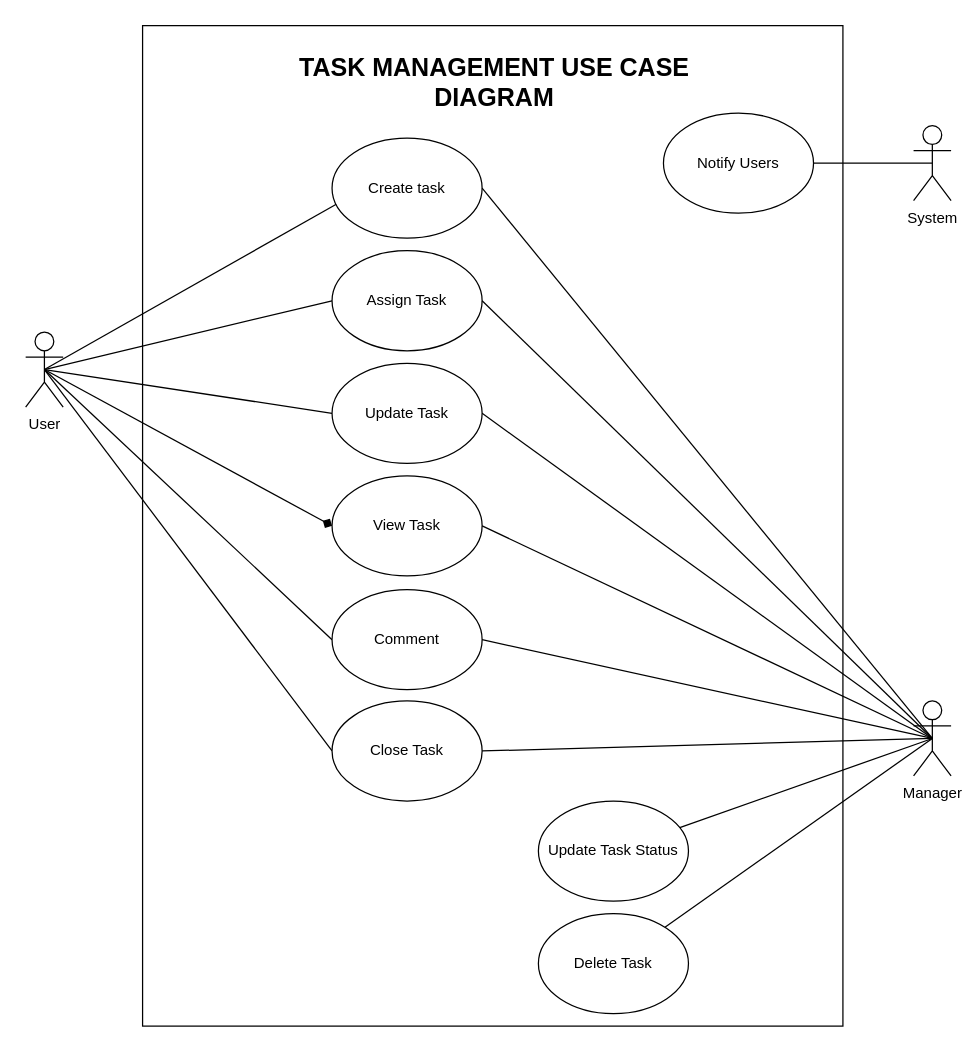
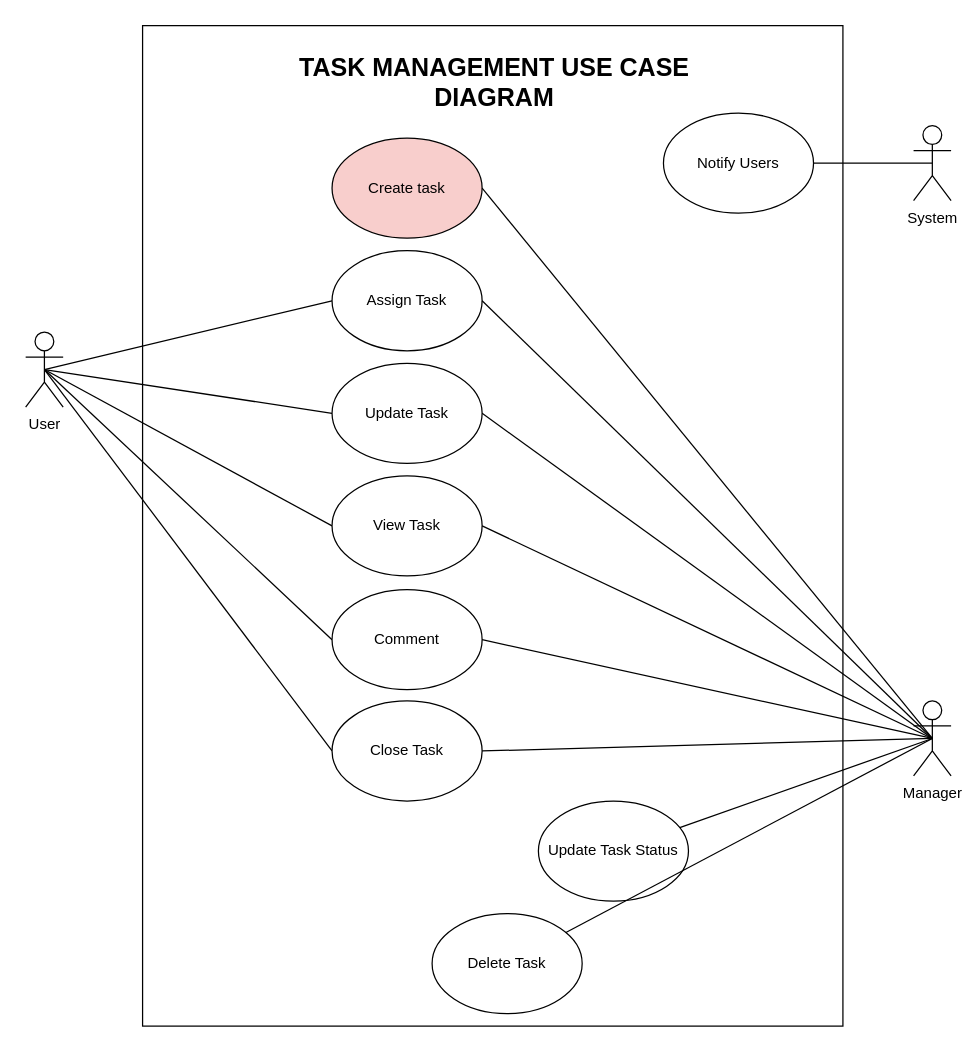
  <mxCell id="0" />
  <mxCell id="1" parent="0" />
  <mxCell id="2" value="" style="rounded=0;whiteSpace=wrap;html=1;" parent="1" vertex="1"><mxGeometry x="113.5" y="20" width="560" height="800" as="geometry" /></mxCell>
  <mxCell id="3" value="User" style="shape=umlActor;verticalLabelPosition=bottom;verticalAlign=top;html=1;outlineConnect=0;" parent="1" vertex="1"><mxGeometry x="20" y="265" width="30" height="60" as="geometry" /></mxCell>
  <mxCell id="4" value="Manager" style="shape=umlActor;verticalLabelPosition=bottom;verticalAlign=top;html=1;outlineConnect=0;" parent="1" vertex="1"><mxGeometry x="730" y="560" width="30" height="60" as="geometry" /></mxCell>
  <mxCell id="5" value="Update Task Status" style="ellipse;whiteSpace=wrap;html=1;" parent="1" vertex="1"><mxGeometry x="430" y="640" width="120" height="80" as="geometry" /></mxCell>
  <mxCell id="6" value="" style="endArrow=none;html=1;rounded=0;entryX=0.5;entryY=0.5;entryDx=0;entryDy=0;entryPerimeter=0;" parent="1" source="5" target="4" edge="1"><mxGeometry width="50" height="50" relative="1" as="geometry"><mxPoint x="390" y="450" as="sourcePoint" /><mxPoint x="440" y="400" as="targetPoint" /></mxGeometry></mxCell>
  <mxCell id="7" value="&lt;font style=&quot;font-size: 20px;&quot;&gt;&lt;b&gt;TASK MANAGEMENT USE CASE DIAGRAM&lt;/b&gt;&lt;/font&gt;" style="text;html=1;strokeColor=none;fillColor=none;align=center;verticalAlign=middle;whiteSpace=wrap;rounded=0;" parent="1" vertex="1"><mxGeometry x="220" y="50" width="350" height="30" as="geometry" /></mxCell>
- <mxCell id="8" value="" style="endArrow=none;html=1;rounded=0;entryX=0.04;entryY=0.65;entryDx=0;entryDy=0;entryPerimeter=0;exitX=0.5;exitY=0.5;exitDx=0;exitDy=0;exitPerimeter=0;" parent="1" target="9" edge="1" source="3"><mxGeometry width="50" height="50" relative="1" as="geometry"><mxPoint x="84" y="430" as="sourcePoint" /><mxPoint x="285" y="554" as="targetPoint" /></mxGeometry></mxCell>
- <mxCell id="9" value="Create task" style="ellipse;whiteSpace=wrap;html=1;" parent="1" vertex="1"><mxGeometry x="265" y="110" width="120" height="80" as="geometry" /></mxCell>
+ <mxCell id="9" value="Create task" style="ellipse;whiteSpace=wrap;html=1;fillColor=#f8cecc;" parent="1" vertex="1"><mxGeometry x="265" y="110" width="120" height="80" as="geometry" /></mxCell>
  <mxCell id="10" value="" style="endArrow=none;html=1;rounded=0;entryX=0;entryY=0.5;entryDx=0;entryDy=0;exitX=0.5;exitY=0.5;exitDx=0;exitDy=0;exitPerimeter=0;" parent="1" source="3" target="11" edge="1"><mxGeometry width="50" height="50" relative="1" as="geometry"><mxPoint x="80" y="459.581" as="sourcePoint" /><mxPoint x="281" y="690" as="targetPoint" /></mxGeometry></mxCell>
  <mxCell id="11" value="Assign Task" style="ellipse;whiteSpace=wrap;html=1;" parent="1" vertex="1"><mxGeometry x="265" y="200" width="120" height="80" as="geometry" /></mxCell>
  <mxCell id="12" value="" style="endArrow=none;html=1;rounded=0;entryX=0;entryY=0.5;entryDx=0;entryDy=0;exitX=0.5;exitY=0.5;exitDx=0;exitDy=0;exitPerimeter=0;" parent="1" source="3" target="13" edge="1"><mxGeometry width="50" height="50" relative="1" as="geometry"><mxPoint x="80" y="560" as="sourcePoint" /><mxPoint x="281" y="809" as="targetPoint" /></mxGeometry></mxCell>
  <mxCell id="13" value="Update Task" style="ellipse;whiteSpace=wrap;html=1;" parent="1" vertex="1"><mxGeometry x="265" y="290" width="120" height="80" as="geometry" /></mxCell>
- <mxCell id="14" value="Delete Task" style="ellipse;whiteSpace=wrap;html=1;" parent="1" vertex="1"><mxGeometry x="430" y="730" width="120" height="80" as="geometry" /></mxCell>
+ <mxCell id="14" value="Delete Task" style="ellipse;whiteSpace=wrap;html=1;" parent="1" vertex="1"><mxGeometry x="345" y="730" width="120" height="80" as="geometry" /></mxCell>
  <mxCell id="15" value="" style="endArrow=none;html=1;rounded=0;entryX=0.5;entryY=0.5;entryDx=0;entryDy=0;entryPerimeter=0;" parent="1" source="14" target="4" edge="1"><mxGeometry width="50" height="50" relative="1" as="geometry"><mxPoint x="400" y="586" as="sourcePoint" /><mxPoint x="745" y="577" as="targetPoint" /></mxGeometry></mxCell>
- <mxCell id="16" value="" style="endArrow=diamond;html=1;rounded=0;entryX=0;entryY=0.5;entryDx=0;entryDy=0;exitX=0.5;exitY=0.5;exitDx=0;exitDy=0;exitPerimeter=0;" parent="1" source="3" target="17" edge="1"><mxGeometry width="50" height="50" relative="1" as="geometry"><mxPoint x="80" y="570" as="sourcePoint" /><mxPoint x="281" y="929" as="targetPoint" /></mxGeometry></mxCell>
+ <mxCell id="16" value="" style="endArrow=none;html=1;rounded=0;entryX=0;entryY=0.5;entryDx=0;entryDy=0;exitX=0.5;exitY=0.5;exitDx=0;exitDy=0;exitPerimeter=0;" parent="1" source="3" target="17" edge="1"><mxGeometry width="50" height="50" relative="1" as="geometry"><mxPoint x="80" y="570" as="sourcePoint" /><mxPoint x="281" y="929" as="targetPoint" /></mxGeometry></mxCell>
  <mxCell id="17" value="View Task" style="ellipse;whiteSpace=wrap;html=1;" parent="1" vertex="1"><mxGeometry x="265" y="380" width="120" height="80" as="geometry" /></mxCell>
  <mxCell id="18" value="" style="endArrow=none;html=1;rounded=0;entryX=0;entryY=0.5;entryDx=0;entryDy=0;exitX=0.5;exitY=0.5;exitDx=0;exitDy=0;exitPerimeter=0;" edge="1" parent="1" target="19" source="3"><mxGeometry width="50" height="50" relative="1" as="geometry"><mxPoint x="80" y="480" as="sourcePoint" /><mxPoint x="281" y="1029" as="targetPoint" /></mxGeometry></mxCell>
  <mxCell id="19" value="Comment" style="ellipse;whiteSpace=wrap;html=1;" vertex="1" parent="1"><mxGeometry x="265" y="471" width="120" height="80" as="geometry" /></mxCell>
  <mxCell id="20" value="" style="endArrow=none;html=1;rounded=0;entryX=0;entryY=0.5;entryDx=0;entryDy=0;exitX=0.5;exitY=0.5;exitDx=0;exitDy=0;exitPerimeter=0;" edge="1" parent="1" target="21" source="3"><mxGeometry width="50" height="50" relative="1" as="geometry"><mxPoint x="80" y="601" as="sourcePoint" /><mxPoint x="281" y="1059" as="targetPoint" /></mxGeometry></mxCell>
  <mxCell id="21" value="Close Task" style="ellipse;whiteSpace=wrap;html=1;" vertex="1" parent="1"><mxGeometry x="265" y="560" width="120" height="80" as="geometry" /></mxCell>
  <mxCell id="22" value="" style="endArrow=none;html=1;rounded=0;entryX=0.5;entryY=0.5;entryDx=0;entryDy=0;entryPerimeter=0;exitX=1;exitY=0.5;exitDx=0;exitDy=0;" edge="1" parent="1" source="21" target="4"><mxGeometry width="50" height="50" relative="1" as="geometry"><mxPoint x="553" y="671" as="sourcePoint" /><mxPoint x="755" y="600" as="targetPoint" /></mxGeometry></mxCell>
  <mxCell id="23" value="" style="endArrow=none;html=1;rounded=0;entryX=0.5;entryY=0.5;entryDx=0;entryDy=0;entryPerimeter=0;exitX=1;exitY=0.5;exitDx=0;exitDy=0;" edge="1" parent="1" source="19" target="4"><mxGeometry width="50" height="50" relative="1" as="geometry"><mxPoint x="395" y="610" as="sourcePoint" /><mxPoint x="755" y="600" as="targetPoint" /></mxGeometry></mxCell>
  <mxCell id="24" value="" style="endArrow=none;html=1;rounded=0;entryX=0.5;entryY=0.5;entryDx=0;entryDy=0;entryPerimeter=0;exitX=1;exitY=0.5;exitDx=0;exitDy=0;" edge="1" parent="1" source="17" target="4"><mxGeometry width="50" height="50" relative="1" as="geometry"><mxPoint x="405" y="620" as="sourcePoint" /><mxPoint x="765" y="610" as="targetPoint" /></mxGeometry></mxCell>
  <mxCell id="25" value="" style="endArrow=none;html=1;rounded=0;entryX=0.5;entryY=0.5;entryDx=0;entryDy=0;entryPerimeter=0;exitX=1;exitY=0.5;exitDx=0;exitDy=0;" edge="1" parent="1" source="13" target="4"><mxGeometry width="50" height="50" relative="1" as="geometry"><mxPoint x="395" y="430" as="sourcePoint" /><mxPoint x="755" y="600" as="targetPoint" /></mxGeometry></mxCell>
  <mxCell id="26" value="" style="endArrow=none;html=1;rounded=0;entryX=0.5;entryY=0.5;entryDx=0;entryDy=0;entryPerimeter=0;exitX=1;exitY=0.5;exitDx=0;exitDy=0;" edge="1" parent="1" source="11" target="4"><mxGeometry width="50" height="50" relative="1" as="geometry"><mxPoint x="395" y="340" as="sourcePoint" /><mxPoint x="755" y="600" as="targetPoint" /></mxGeometry></mxCell>
  <mxCell id="27" value="" style="endArrow=none;html=1;rounded=0;entryX=0.5;entryY=0.5;entryDx=0;entryDy=0;entryPerimeter=0;exitX=1;exitY=0.5;exitDx=0;exitDy=0;" edge="1" parent="1" source="9" target="4"><mxGeometry width="50" height="50" relative="1" as="geometry"><mxPoint x="405" y="350" as="sourcePoint" /><mxPoint x="765" y="610" as="targetPoint" /></mxGeometry></mxCell>
  <mxCell id="28" value="System" style="shape=umlActor;verticalLabelPosition=bottom;verticalAlign=top;html=1;outlineConnect=0;" vertex="1" parent="1"><mxGeometry x="730" y="100" width="30" height="60" as="geometry" /></mxCell>
  <mxCell id="29" value="Notify Users" style="ellipse;whiteSpace=wrap;html=1;" vertex="1" parent="1"><mxGeometry x="530" y="90" width="120" height="80" as="geometry" /></mxCell>
  <mxCell id="30" value="" style="endArrow=none;html=1;rounded=0;entryX=0.5;entryY=0.5;entryDx=0;entryDy=0;entryPerimeter=0;" edge="1" parent="1" source="29" target="28"><mxGeometry width="50" height="50" relative="1" as="geometry"><mxPoint x="410" y="-90" as="sourcePoint" /><mxPoint x="795" y="50" as="targetPoint" /></mxGeometry></mxCell>
